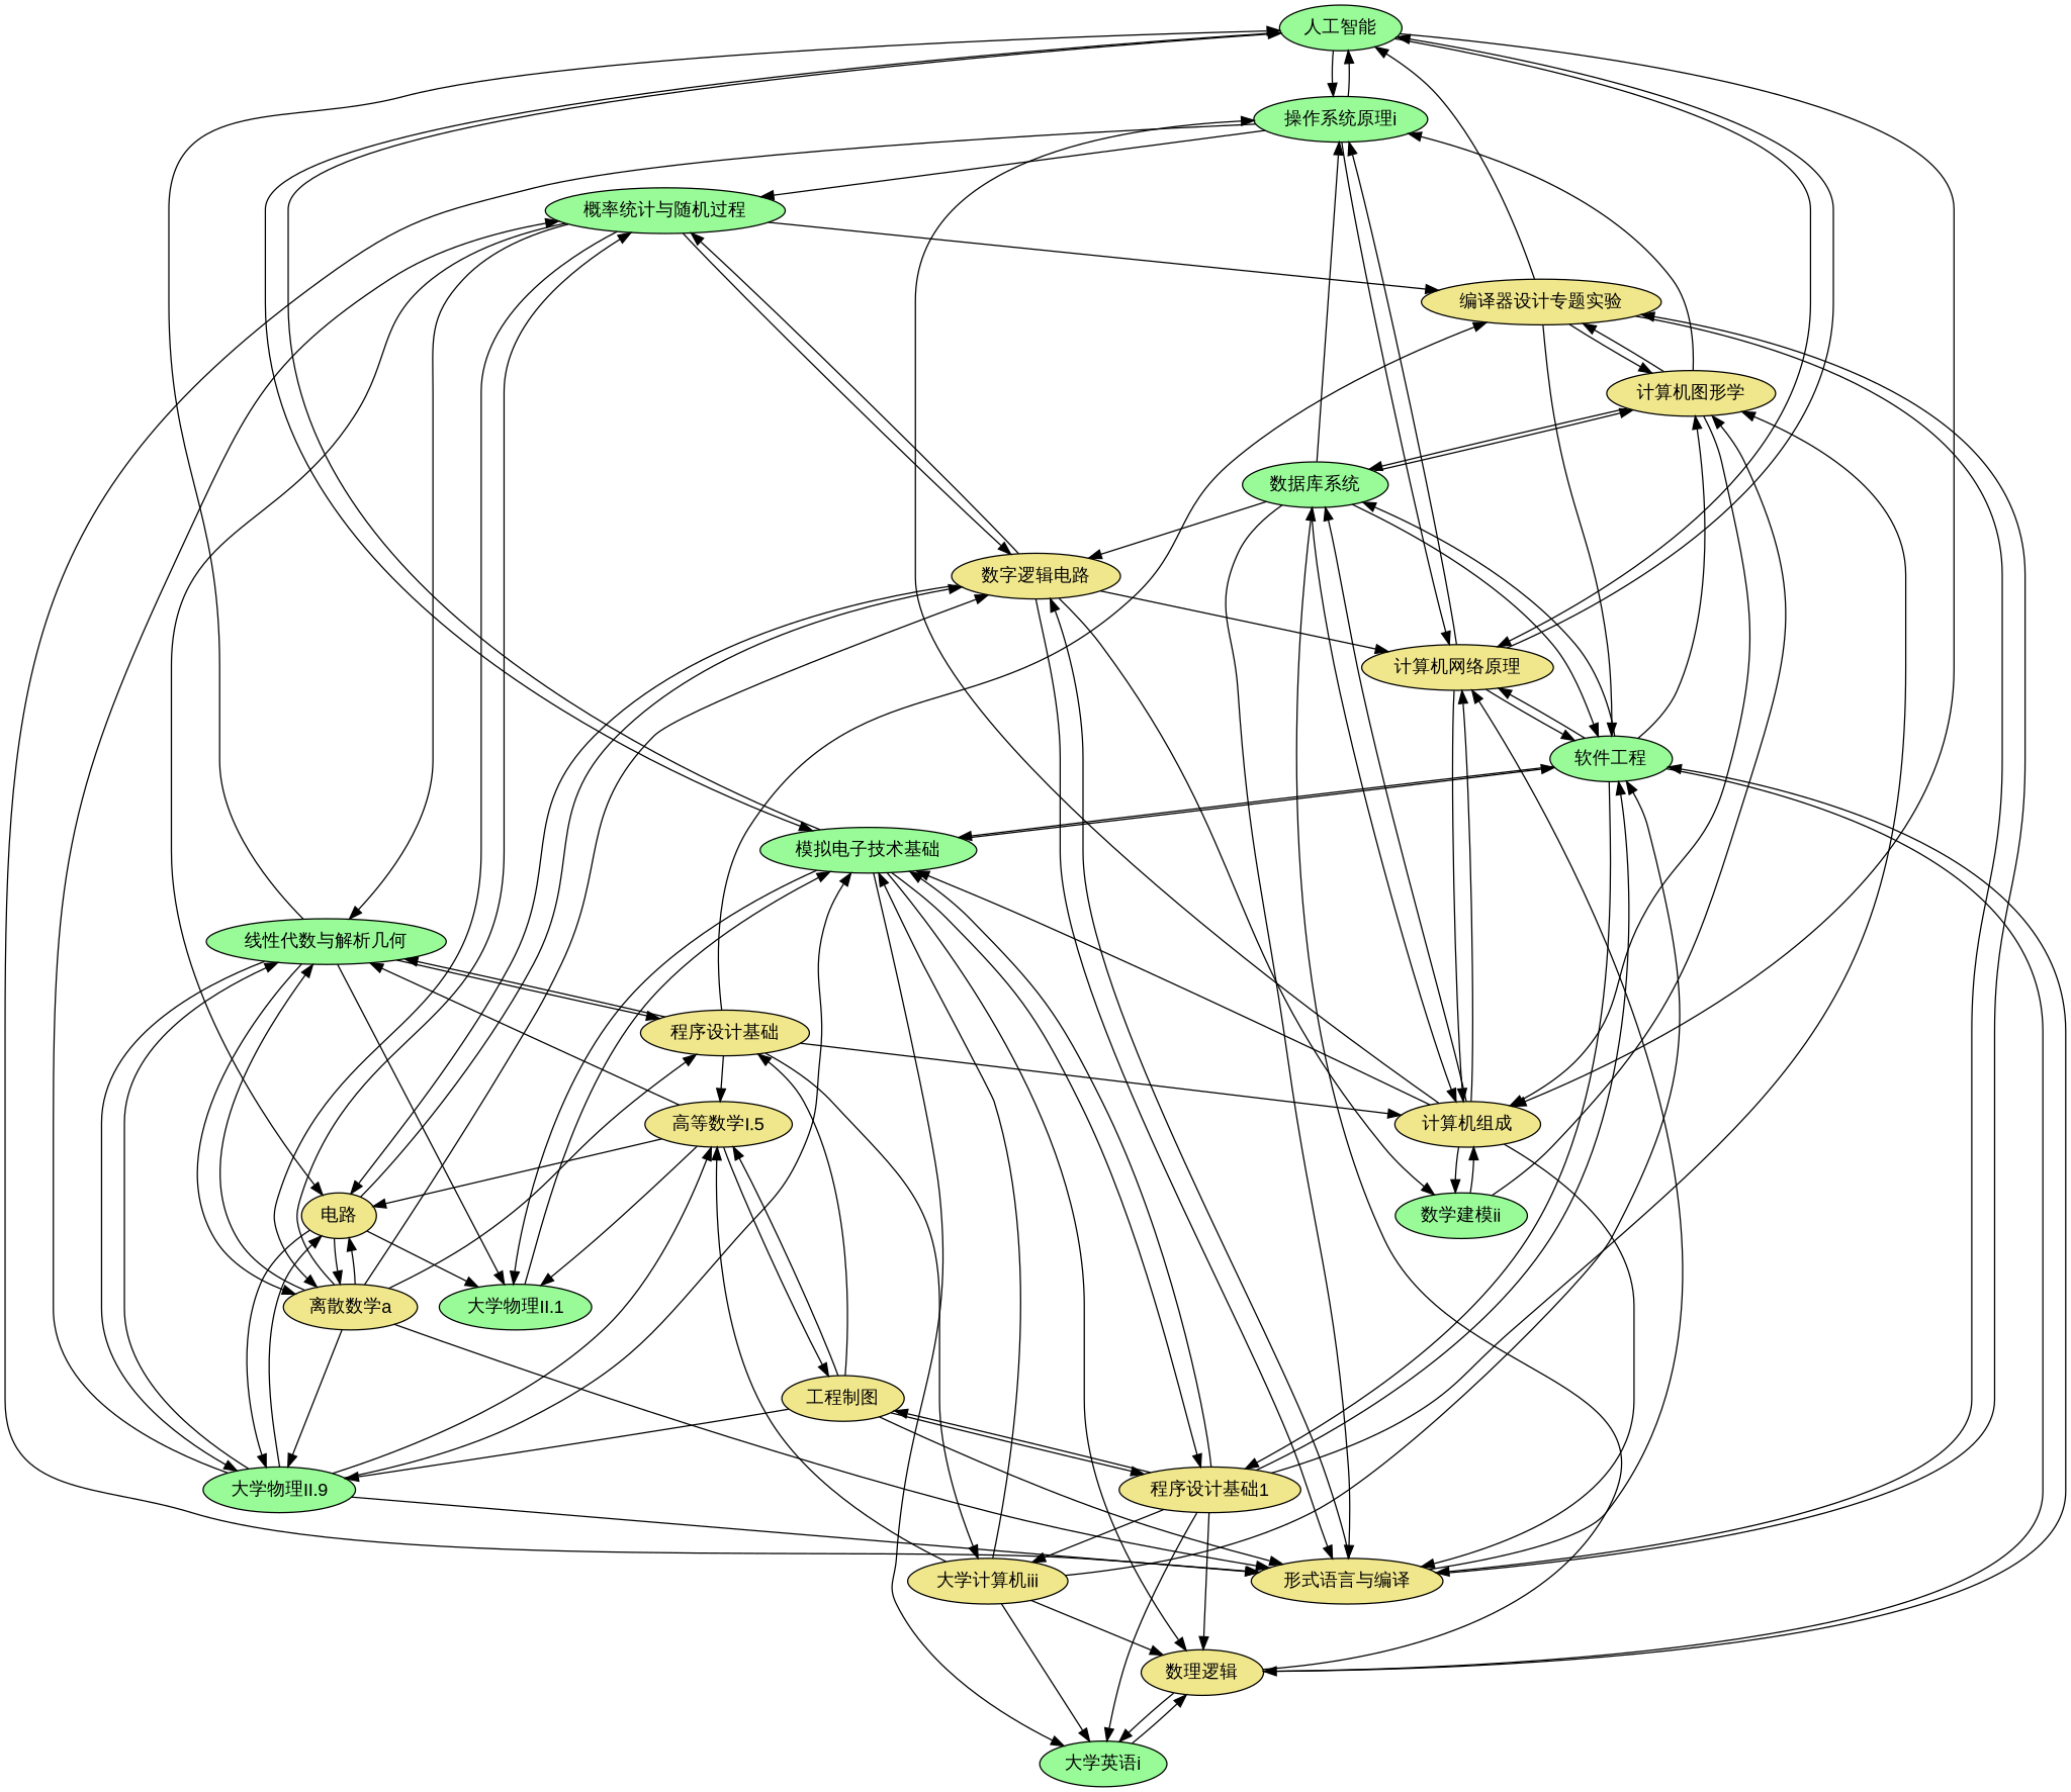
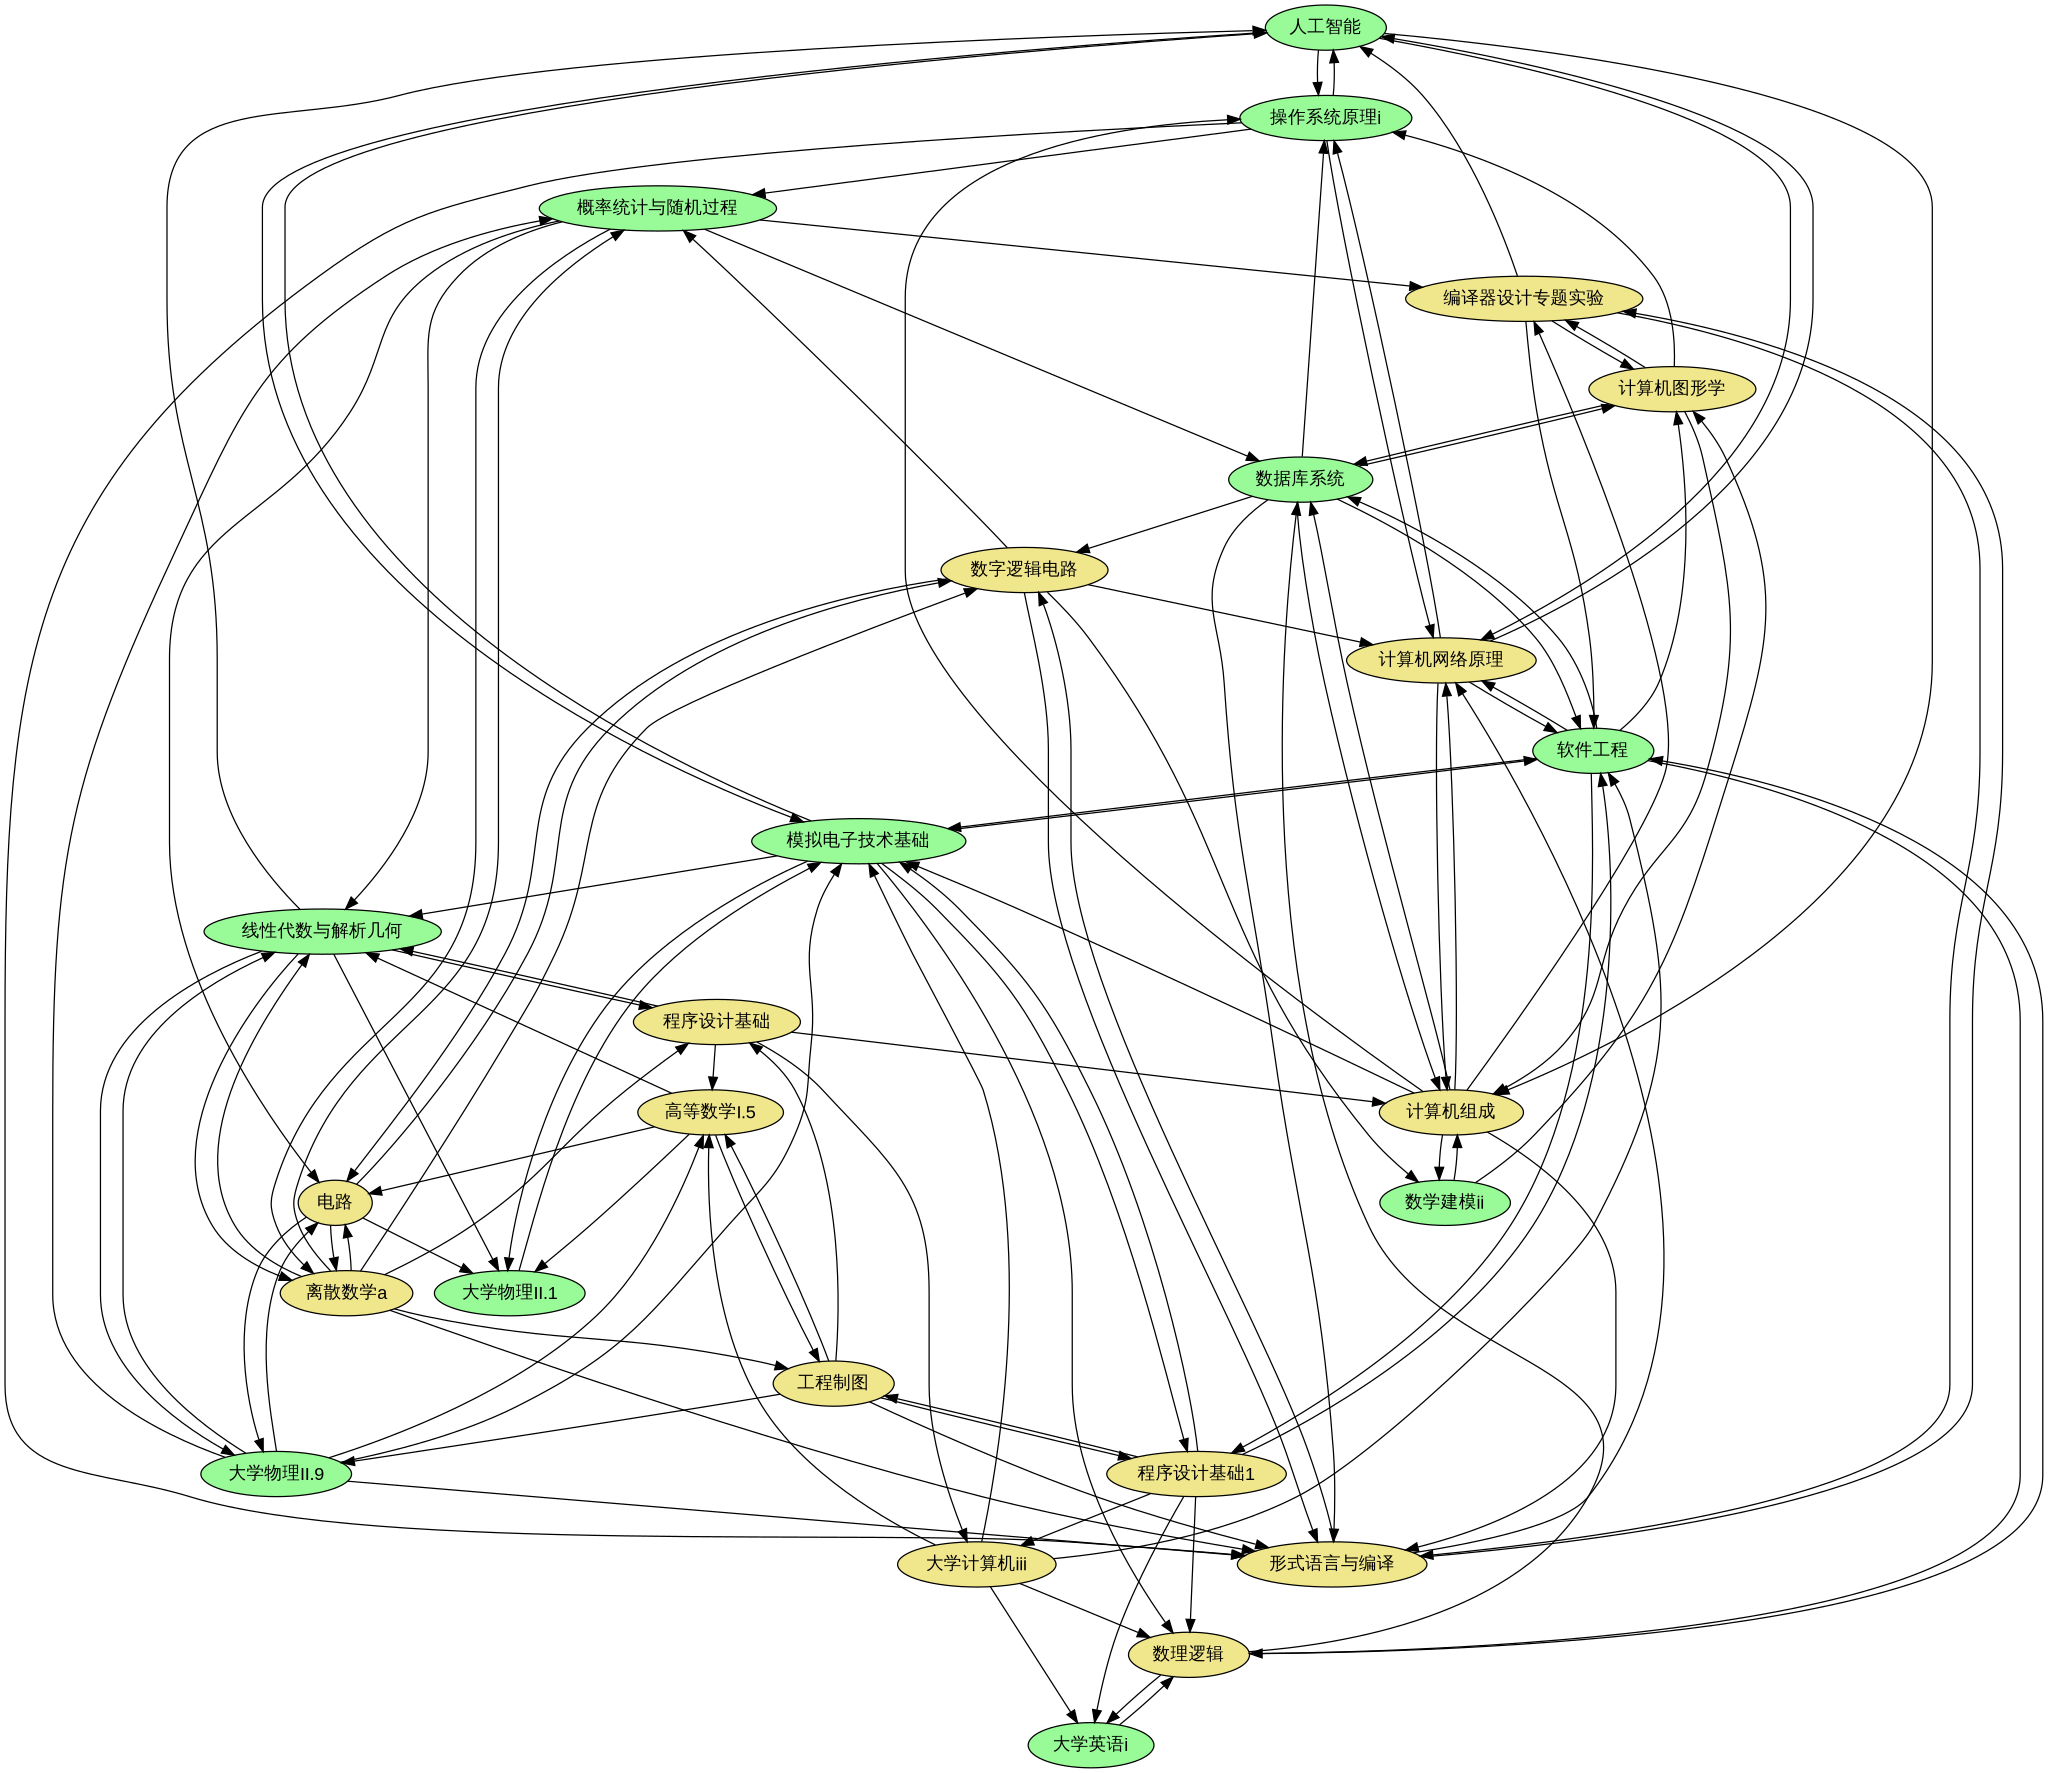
  strict digraph {
    fontname="Liberation Sans"
    node [fillcolor=khaki fontname="Liberation Sans" style=filled]
    edge [fontname="Liberation Sans"]
    "人工智能" [fillcolor=palegreen]
    "操作系统原理i" [fillcolor=palegreen]
    "模拟电子技术基础" [fillcolor=palegreen]
    "计算机组成"
    "计算机网络原理"
    "形式语言与编译"
    "概率统计与随机过程" [fillcolor=palegreen]
    "大学英语i" [fillcolor=palegreen]
    "数理逻辑"
    n10 [label="程序设计基础1"]
    "软件工程" [fillcolor=palegreen]
    n12 [fillcolor=palegreen label="大学物理II.1"]
    "编译器设计专题实验"
    "数学建模ii" [fillcolor=palegreen]
    "数据库系统" [fillcolor=palegreen]
    "数字逻辑电路"
    "电路"
    "线性代数与解析几何" [fillcolor=palegreen]
    "离散数学a"
    "工程制图"
    "大学计算机iii"
    "计算机图形学"
    n23 [fillcolor=palegreen label="大学物理II.9"]
    n24 [label="高等数学I.5"]
    "程序设计基础"
    "人工智能" -> "操作系统原理i"
    "人工智能" -> "模拟电子技术基础"
    "人工智能" -> "计算机组成"
    "人工智能" -> "计算机网络原理"
    "操作系统原理i" -> "人工智能"
    "操作系统原理i" -> "计算机网络原理"
    "操作系统原理i" -> "形式语言与编译"
    "操作系统原理i" -> "概率统计与随机过程"
    "模拟电子技术基础" -> "人工智能"
-   "模拟电子技术基础" -> "大学英语i"
+   "模拟电子技术基础" -> "线性代数与解析几何"
    "模拟电子技术基础" -> "数理逻辑"
    "模拟电子技术基础" -> n10
    "模拟电子技术基础" -> "软件工程"
    "模拟电子技术基础" -> n12
    "计算机组成" -> "操作系统原理i"
    "计算机组成" -> "模拟电子技术基础"
    "计算机组成" -> "计算机网络原理"
    "计算机组成" -> "形式语言与编译"
-   "程序设计基础" -> "编译器设计专题实验"
+   "计算机组成" -> "编译器设计专题实验"
    "计算机组成" -> "数学建模ii"
    "计算机组成" -> "数据库系统"
    "计算机网络原理" -> "人工智能"
    "计算机网络原理" -> "操作系统原理i"
    "计算机网络原理" -> "计算机组成"
    "计算机网络原理" -> "软件工程"
    "形式语言与编译" -> "计算机网络原理"
    "形式语言与编译" -> "编译器设计专题实验"
    "形式语言与编译" -> "数字逻辑电路"
    "概率统计与随机过程" -> "编译器设计专题实验"
-   "概率统计与随机过程" -> "数字逻辑电路"
+   "概率统计与随机过程" -> "数据库系统"
    "概率统计与随机过程" -> "电路"
    "概率统计与随机过程" -> "线性代数与解析几何"
    "概率统计与随机过程" -> "离散数学a"
    "大学英语i" -> "数理逻辑"
    "数理逻辑" -> "大学英语i"
    "数理逻辑" -> "软件工程"
    "数理逻辑" -> "数据库系统"
    n10 -> "模拟电子技术基础"
    n10 -> "大学英语i"
    n10 -> "数理逻辑"
    n10 -> "软件工程"
    n10 -> "工程制图"
    n10 -> "大学计算机iii"
-   n10 -> "计算机图形学"
    "软件工程" -> "模拟电子技术基础"
    "软件工程" -> "计算机网络原理"
    "软件工程" -> "数理逻辑"
    "软件工程" -> n10
    "软件工程" -> "数据库系统"
    "软件工程" -> "计算机图形学"
    n12 -> "模拟电子技术基础"
    "编译器设计专题实验" -> "人工智能"
    "编译器设计专题实验" -> "形式语言与编译"
    "编译器设计专题实验" -> "软件工程"
    "编译器设计专题实验" -> "计算机图形学"
    "数学建模ii" -> "计算机组成"
    "数学建模ii" -> "计算机图形学"
    "数据库系统" -> "操作系统原理i"
    "数据库系统" -> "计算机组成"
    "数据库系统" -> "形式语言与编译"
    "数据库系统" -> "软件工程"
    "数据库系统" -> "数字逻辑电路"
    "数据库系统" -> "计算机图形学"
    "数字逻辑电路" -> "计算机网络原理"
    "数字逻辑电路" -> "形式语言与编译"
    "数字逻辑电路" -> "概率统计与随机过程"
    "数字逻辑电路" -> "数学建模ii"
    "数字逻辑电路" -> "电路"
    "电路" -> n12
    "电路" -> "数字逻辑电路"
    "电路" -> "离散数学a"
    "电路" -> n23
    "线性代数与解析几何" -> "人工智能"
    "线性代数与解析几何" -> n12
    "线性代数与解析几何" -> "离散数学a"
    "线性代数与解析几何" -> n23
    "线性代数与解析几何" -> "程序设计基础"
    "离散数学a" -> "形式语言与编译"
    "离散数学a" -> "概率统计与随机过程"
    "离散数学a" -> "数字逻辑电路"
    "离散数学a" -> "电路"
    "离散数学a" -> "线性代数与解析几何"
-   "离散数学a" -> n23
+   "离散数学a" -> "工程制图"
    "离散数学a" -> "程序设计基础"
    "工程制图" -> "形式语言与编译"
    "工程制图" -> n10
    "工程制图" -> n23
    "工程制图" -> n24
    "工程制图" -> "程序设计基础"
    "大学计算机iii" -> "模拟电子技术基础"
    "大学计算机iii" -> "大学英语i"
    "大学计算机iii" -> "数理逻辑"
    "大学计算机iii" -> "软件工程"
    "大学计算机iii" -> n24
    "计算机图形学" -> "操作系统原理i"
    "计算机图形学" -> "计算机组成"
    "计算机图形学" -> "编译器设计专题实验"
    "计算机图形学" -> "数据库系统"
    n23 -> "模拟电子技术基础"
    n23 -> "形式语言与编译"
    n23 -> "概率统计与随机过程"
    n23 -> "电路"
    n23 -> "线性代数与解析几何"
    n23 -> n24
    n24 -> n12
    n24 -> "电路"
    n24 -> "线性代数与解析几何"
    n24 -> "工程制图"
    "程序设计基础" -> "计算机组成"
    "程序设计基础" -> "线性代数与解析几何"
    "程序设计基础" -> "大学计算机iii"
    "程序设计基础" -> n24
  }
